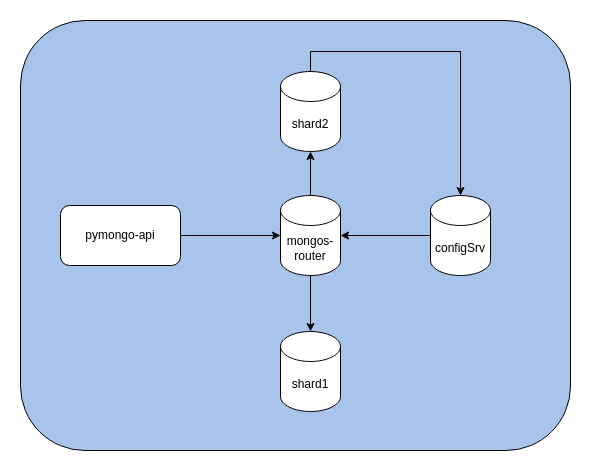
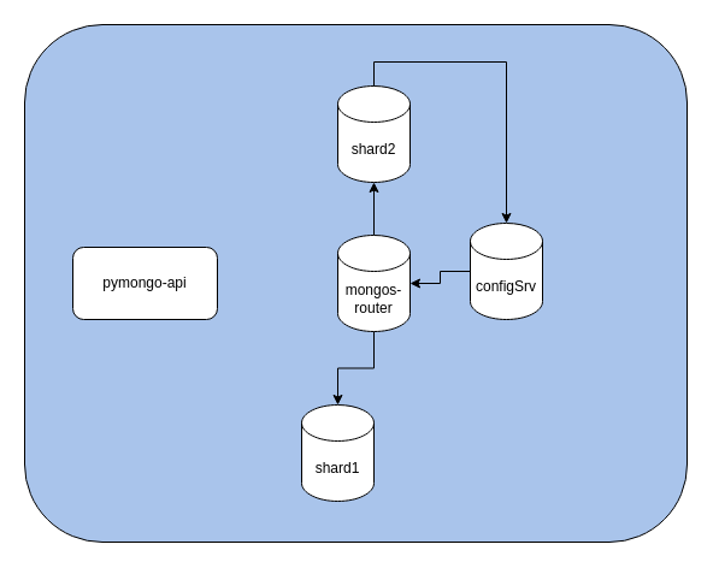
  <mxCell id="0" />
  <mxCell id="1" parent="0" />
  <mxCell id="2" value="" style="rounded=1;whiteSpace=wrap;html=1;fillColor=#A9C4EB;" vertex="1" parent="1"><mxGeometry x="20" y="20" width="550" height="430" as="geometry" /></mxCell>
  <mxCell id="3" style="edgeStyle=orthogonalEdgeStyle;rounded=0;orthogonalLoop=1;jettySize=auto;html=1;" edge="1" parent="1" source="4" target="9"><mxGeometry relative="1" as="geometry" /></mxCell>
- <mxCell id="4" value="configSrv" style="shape=cylinder3;whiteSpace=wrap;html=1;boundedLbl=1;backgroundOutline=1;size=15;" parent="1" vertex="1"><mxGeometry x="430" y="195" width="60" height="80" as="geometry" /></mxCell>
+ <mxCell id="4" value="configSrv" style="shape=cylinder3;whiteSpace=wrap;html=1;boundedLbl=1;backgroundOutline=1;size=15;" parent="1" vertex="1"><mxGeometry x="390" y="185" width="60" height="80" as="geometry" /></mxCell>
  <mxCell id="5" value="pymongo-api" style="rounded=1;whiteSpace=wrap;html=1;" parent="1" vertex="1"><mxGeometry x="60" y="205" width="120" height="60" as="geometry" /></mxCell>
- <mxCell id="6" style="edgeStyle=orthogonalEdgeStyle;rounded=0;orthogonalLoop=1;jettySize=auto;html=1;exitX=1;exitY=0.5;exitDx=0;exitDy=0;" parent="1" source="5" target="9" edge="1"><mxGeometry relative="1" as="geometry" /></mxCell>
  <mxCell id="7" style="edgeStyle=orthogonalEdgeStyle;rounded=0;orthogonalLoop=1;jettySize=auto;html=1;exitX=0.5;exitY=1;exitDx=0;exitDy=0;exitPerimeter=0;" edge="1" parent="1" source="9" target="10"><mxGeometry relative="1" as="geometry" /></mxCell>
  <mxCell id="8" style="edgeStyle=orthogonalEdgeStyle;rounded=0;orthogonalLoop=1;jettySize=auto;html=1;" edge="1" parent="1" source="9" target="11"><mxGeometry relative="1" as="geometry" /></mxCell>
  <mxCell id="9" value="mongos-router" style="shape=cylinder3;whiteSpace=wrap;html=1;boundedLbl=1;backgroundOutline=1;size=15;" vertex="1" parent="1"><mxGeometry x="280" y="195" width="60" height="80" as="geometry" /></mxCell>
- <mxCell id="10" value="shard1" style="shape=cylinder3;whiteSpace=wrap;html=1;boundedLbl=1;backgroundOutline=1;size=15;" vertex="1" parent="1"><mxGeometry x="280" y="331" width="60" height="80" as="geometry" /></mxCell>
+ <mxCell id="10" value="shard1" style="shape=cylinder3;whiteSpace=wrap;html=1;boundedLbl=1;backgroundOutline=1;size=15;" vertex="1" parent="1"><mxGeometry x="250" y="336" width="60" height="80" as="geometry" /></mxCell>
  <mxCell id="11" value="shard2" style="shape=cylinder3;whiteSpace=wrap;html=1;boundedLbl=1;backgroundOutline=1;size=15;" vertex="1" parent="1"><mxGeometry x="280" y="71" width="60" height="80" as="geometry" /></mxCell>
  <mxCell id="12" style="edgeStyle=orthogonalEdgeStyle;rounded=0;orthogonalLoop=1;jettySize=auto;html=1;entryX=0.5;entryY=0;entryDx=0;entryDy=0;entryPerimeter=0;exitX=0.5;exitY=0;exitDx=0;exitDy=0;exitPerimeter=0;" edge="1" parent="1" source="11" target="4"><mxGeometry relative="1" as="geometry" /></mxCell>
